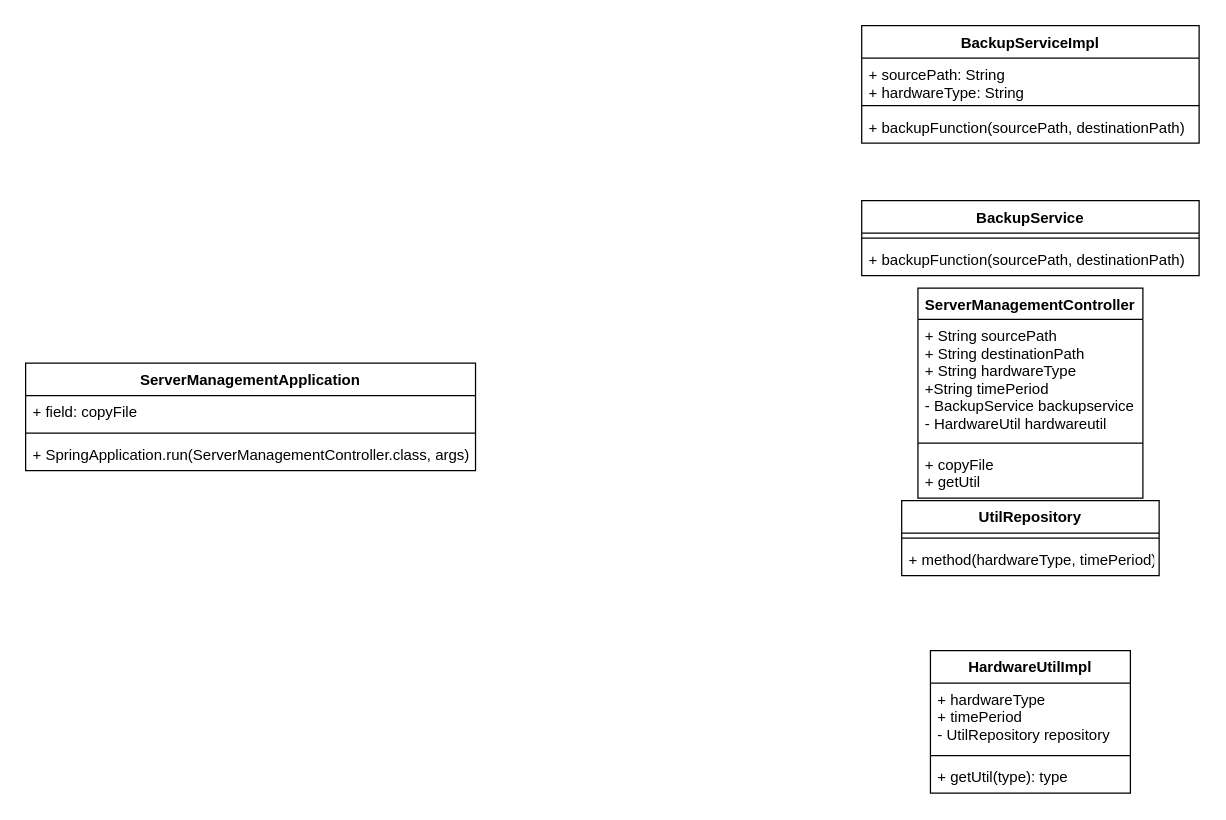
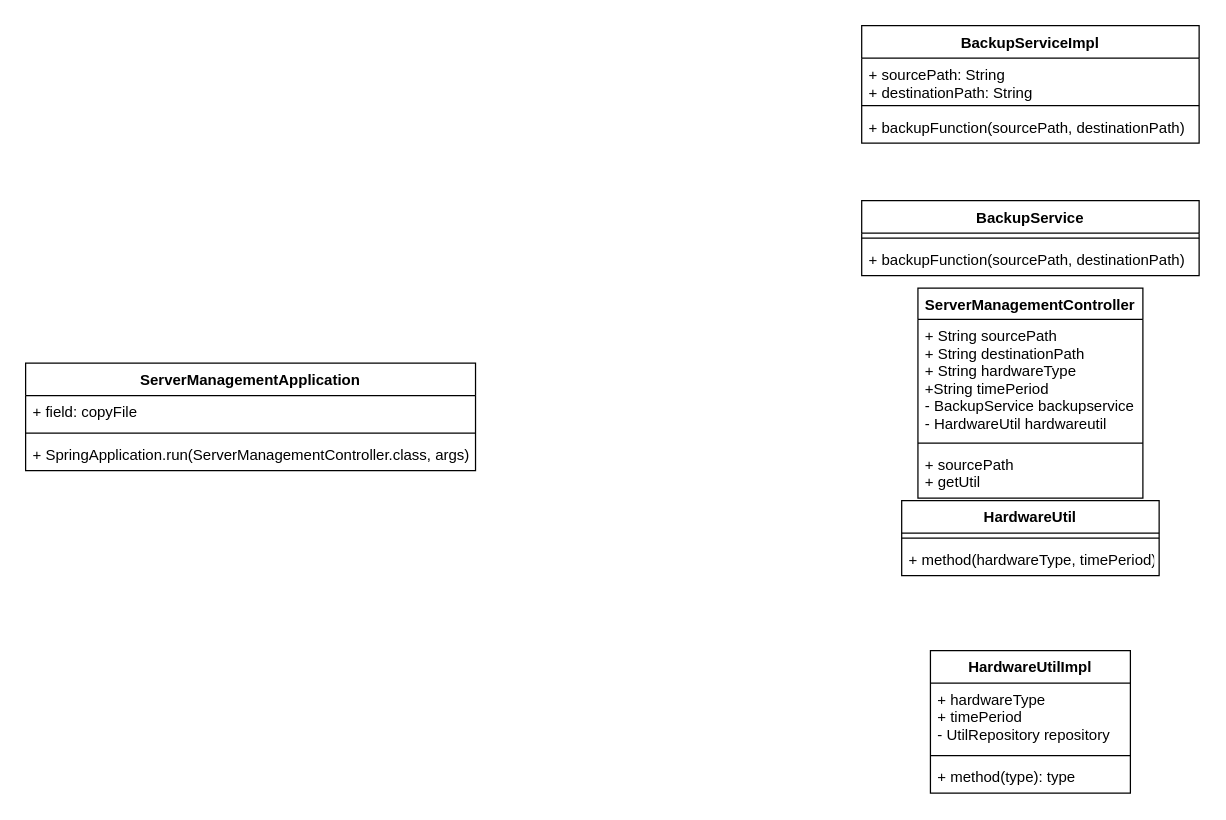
  <mxCell id="0" />
  <mxCell id="1" parent="0" />
- <mxCell id="2" value="UtilRepository" style="swimlane;fontStyle=1;align=center;verticalAlign=top;childLayout=stackLayout;horizontal=1;startSize=26;horizontalStack=0;resizeParent=1;resizeParentMax=0;resizeLast=0;collapsible=1;marginBottom=0;" parent="1" vertex="1"><mxGeometry x="721" y="400" width="206" height="60" as="geometry" /></mxCell>
+ <mxCell id="2" value="HardwareUtil" style="swimlane;fontStyle=1;align=center;verticalAlign=top;childLayout=stackLayout;horizontal=1;startSize=26;horizontalStack=0;resizeParent=1;resizeParentMax=0;resizeLast=0;collapsible=1;marginBottom=0;" parent="1" vertex="1"><mxGeometry x="721" y="400" width="206" height="60" as="geometry" /></mxCell>
  <mxCell id="3" value="" style="line;strokeWidth=1;fillColor=none;align=left;verticalAlign=middle;spacingTop=-1;spacingLeft=3;spacingRight=3;rotatable=0;labelPosition=right;points=[];portConstraint=eastwest;" parent="2" vertex="1"><mxGeometry y="26" width="206" height="8" as="geometry" /></mxCell>
  <mxCell id="4" value="+ method(hardwareType, timePeriod)" style="text;strokeColor=none;fillColor=none;align=left;verticalAlign=top;spacingLeft=4;spacingRight=4;overflow=hidden;rotatable=0;points=[[0,0.5],[1,0.5]];portConstraint=eastwest;" parent="2" vertex="1"><mxGeometry y="34" width="206" height="26" as="geometry" /></mxCell>
  <mxCell id="5" value="BackupServiceImpl" style="swimlane;fontStyle=1;align=center;verticalAlign=top;childLayout=stackLayout;horizontal=1;startSize=26;horizontalStack=0;resizeParent=1;resizeParentMax=0;resizeLast=0;collapsible=1;marginBottom=0;" parent="1" vertex="1"><mxGeometry x="689" y="20" width="270" height="94" as="geometry" /></mxCell>
- <mxCell id="6" value="+ sourcePath: String&#10;+ hardwareType: String" style="text;strokeColor=none;fillColor=none;align=left;verticalAlign=top;spacingLeft=4;spacingRight=4;overflow=hidden;rotatable=0;points=[[0,0.5],[1,0.5]];portConstraint=eastwest;" parent="5" vertex="1"><mxGeometry y="26" width="270" height="34" as="geometry" /></mxCell>
+ <mxCell id="6" value="+ sourcePath: String&#10;+ destinationPath: String" style="text;strokeColor=none;fillColor=none;align=left;verticalAlign=top;spacingLeft=4;spacingRight=4;overflow=hidden;rotatable=0;points=[[0,0.5],[1,0.5]];portConstraint=eastwest;" parent="5" vertex="1"><mxGeometry y="26" width="270" height="34" as="geometry" /></mxCell>
  <mxCell id="7" value="" style="line;strokeWidth=1;fillColor=none;align=left;verticalAlign=middle;spacingTop=-1;spacingLeft=3;spacingRight=3;rotatable=0;labelPosition=right;points=[];portConstraint=eastwest;" parent="5" vertex="1"><mxGeometry y="60" width="270" height="8" as="geometry" /></mxCell>
  <mxCell id="8" value="+ backupFunction(sourcePath, destinationPath)" style="text;strokeColor=none;fillColor=none;align=left;verticalAlign=top;spacingLeft=4;spacingRight=4;overflow=hidden;rotatable=0;points=[[0,0.5],[1,0.5]];portConstraint=eastwest;" parent="5" vertex="1"><mxGeometry y="68" width="270" height="26" as="geometry" /></mxCell>
  <mxCell id="9" value="HardwareUtilImpl" style="swimlane;fontStyle=1;align=center;verticalAlign=top;childLayout=stackLayout;horizontal=1;startSize=26;horizontalStack=0;resizeParent=1;resizeParentMax=0;resizeLast=0;collapsible=1;marginBottom=0;" parent="1" vertex="1"><mxGeometry x="744" y="520" width="160" height="114" as="geometry" /></mxCell>
  <mxCell id="10" value="+ hardwareType&#10;+ timePeriod&#10;- UtilRepository repository" style="text;strokeColor=none;fillColor=none;align=left;verticalAlign=top;spacingLeft=4;spacingRight=4;overflow=hidden;rotatable=0;points=[[0,0.5],[1,0.5]];portConstraint=eastwest;" parent="9" vertex="1"><mxGeometry y="26" width="160" height="54" as="geometry" /></mxCell>
  <mxCell id="11" value="" style="line;strokeWidth=1;fillColor=none;align=left;verticalAlign=middle;spacingTop=-1;spacingLeft=3;spacingRight=3;rotatable=0;labelPosition=right;points=[];portConstraint=eastwest;" parent="9" vertex="1"><mxGeometry y="80" width="160" height="8" as="geometry" /></mxCell>
- <mxCell id="12" value="+ getUtil(type): type" style="text;strokeColor=none;fillColor=none;align=left;verticalAlign=top;spacingLeft=4;spacingRight=4;overflow=hidden;rotatable=0;points=[[0,0.5],[1,0.5]];portConstraint=eastwest;" parent="9" vertex="1"><mxGeometry y="88" width="160" height="26" as="geometry" /></mxCell>
+ <mxCell id="12" value="+ method(type): type" style="text;strokeColor=none;fillColor=none;align=left;verticalAlign=top;spacingLeft=4;spacingRight=4;overflow=hidden;rotatable=0;points=[[0,0.5],[1,0.5]];portConstraint=eastwest;" parent="9" vertex="1"><mxGeometry y="88" width="160" height="26" as="geometry" /></mxCell>
  <mxCell id="13" value="BackupService" style="swimlane;fontStyle=1;align=center;verticalAlign=top;childLayout=stackLayout;horizontal=1;startSize=26;horizontalStack=0;resizeParent=1;resizeParentMax=0;resizeLast=0;collapsible=1;marginBottom=0;" vertex="1" parent="1"><mxGeometry x="689" y="160" width="270" height="60" as="geometry" /></mxCell>
  <mxCell id="14" value="" style="line;strokeWidth=1;fillColor=none;align=left;verticalAlign=middle;spacingTop=-1;spacingLeft=3;spacingRight=3;rotatable=0;labelPosition=right;points=[];portConstraint=eastwest;" vertex="1" parent="13"><mxGeometry y="26" width="270" height="8" as="geometry" /></mxCell>
  <mxCell id="15" value="+ backupFunction(sourcePath, destinationPath)" style="text;strokeColor=none;fillColor=none;align=left;verticalAlign=top;spacingLeft=4;spacingRight=4;overflow=hidden;rotatable=0;points=[[0,0.5],[1,0.5]];portConstraint=eastwest;" vertex="1" parent="13"><mxGeometry y="34" width="270" height="26" as="geometry" /></mxCell>
  <mxCell id="16" value="ServerManagementController" style="swimlane;fontStyle=1;align=center;verticalAlign=top;childLayout=stackLayout;horizontal=1;startSize=25;horizontalStack=0;resizeParent=1;resizeParentMax=0;resizeLast=0;collapsible=1;marginBottom=0;" vertex="1" parent="1"><mxGeometry x="734" y="230" width="180" height="168" as="geometry" /></mxCell>
  <mxCell id="17" value="+ String sourcePath&#10;+ String destinationPath&#10;+ String hardwareType&#10;+String timePeriod&#10;- BackupService backupservice&#10;- HardwareUtil hardwareutil" style="text;strokeColor=none;fillColor=none;align=left;verticalAlign=top;spacingLeft=4;spacingRight=4;overflow=hidden;rotatable=0;points=[[0,0.5],[1,0.5]];portConstraint=eastwest;" vertex="1" parent="16"><mxGeometry y="25" width="180" height="95" as="geometry" /></mxCell>
  <mxCell id="18" value="" style="line;strokeWidth=1;fillColor=none;align=left;verticalAlign=middle;spacingTop=-1;spacingLeft=3;spacingRight=3;rotatable=0;labelPosition=right;points=[];portConstraint=eastwest;" vertex="1" parent="16"><mxGeometry y="120" width="180" height="8" as="geometry" /></mxCell>
- <mxCell id="19" value="+ copyFile&#10;+ getUtil" style="text;strokeColor=none;fillColor=none;align=left;verticalAlign=top;spacingLeft=4;spacingRight=4;overflow=hidden;rotatable=0;points=[[0,0.5],[1,0.5]];portConstraint=eastwest;" vertex="1" parent="16"><mxGeometry y="128" width="180" height="40" as="geometry" /></mxCell>
+ <mxCell id="19" value="+ sourcePath&#10;+ getUtil" style="text;strokeColor=none;fillColor=none;align=left;verticalAlign=top;spacingLeft=4;spacingRight=4;overflow=hidden;rotatable=0;points=[[0,0.5],[1,0.5]];portConstraint=eastwest;" vertex="1" parent="16"><mxGeometry y="128" width="180" height="40" as="geometry" /></mxCell>
  <mxCell id="20" value="ServerManagementApplication" style="swimlane;fontStyle=1;align=center;verticalAlign=top;childLayout=stackLayout;horizontal=1;startSize=26;horizontalStack=0;resizeParent=1;resizeParentMax=0;resizeLast=0;collapsible=1;marginBottom=0;" vertex="1" parent="1"><mxGeometry x="20" y="290" width="360" height="86" as="geometry" /></mxCell>
  <mxCell id="21" value="+ field: copyFile" style="text;strokeColor=none;fillColor=none;align=left;verticalAlign=top;spacingLeft=4;spacingRight=4;overflow=hidden;rotatable=0;points=[[0,0.5],[1,0.5]];portConstraint=eastwest;" vertex="1" parent="20"><mxGeometry y="26" width="360" height="26" as="geometry" /></mxCell>
  <mxCell id="22" value="" style="line;strokeWidth=1;fillColor=none;align=left;verticalAlign=middle;spacingTop=-1;spacingLeft=3;spacingRight=3;rotatable=0;labelPosition=right;points=[];portConstraint=eastwest;" vertex="1" parent="20"><mxGeometry y="52" width="360" height="8" as="geometry" /></mxCell>
  <mxCell id="23" value="+ SpringApplication.run(ServerManagementController.class, args)" style="text;strokeColor=none;fillColor=none;align=left;verticalAlign=top;spacingLeft=4;spacingRight=4;overflow=hidden;rotatable=0;points=[[0,0.5],[1,0.5]];portConstraint=eastwest;" vertex="1" parent="20"><mxGeometry y="60" width="360" height="26" as="geometry" /></mxCell>
